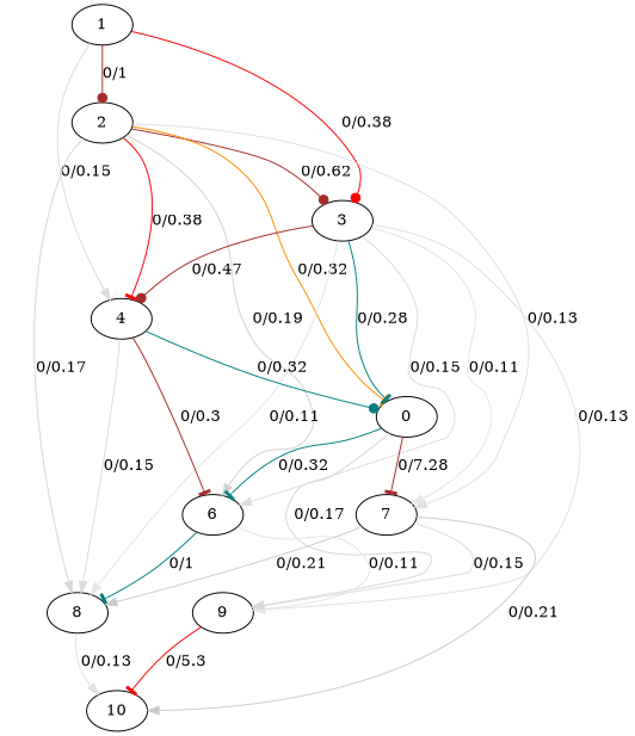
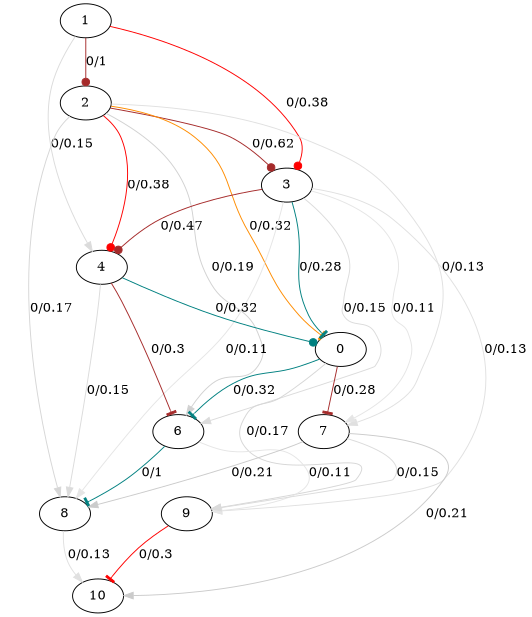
  digraph {
    edge [color=brown curved=1 "nb.mut"=0 weight=0.150943396226415]
    n1 [dates=18321 label=1]
    n2 [dates=18329 label=2]
    n3 [dates=18332.9433962264 label=3]
    n4 [dates=18333.9245283019 label=4]
    n5 [dates=18340.9433962264 label=0]
    n6 [dates=18345.8867924528 label=6]
    n7 [dates=18347 label=7]
    n8 [dates=18349.9811320755 label=8]
    n9 [dates=18355.9433962264 label=9]
    n10 [dates=18356.9245283019 label=10]
    n1 -> n2 [arrowhead=dot label="0/1" weight=1]
    n1 -> n3 [arrowhead=dot color=red label="0/0.38" weight=0.377358490566038]
    n1 -> n4 [color="#DBDBDB" label="0/0.15"]
    n2 -> n3 [arrowhead=dot label="0/0.62" weight=0.622641509433962]
-   n2 -> n4 [arrowhead=tee color=red label="0/0.38" weight=0.377358490566038]
+   n2 -> n4 [arrowhead=dot color=red label="0/0.38" weight=0.377358490566038]
    n2 -> n5 [arrowhead=tee color=darkorange label="0/0.32" weight=0.320754716981132]
    n2 -> n6 [color="#D1D1D1" label="0/0.19" weight=0.188679245283019]
    n2 -> n7 [color="#E0E0E0" label="0/0.13" weight=0.132075471698113]
    n2 -> n8 [color="#D6D6D6" label="0/0.17" weight=0.169811320754717]
    n3 -> n4 [arrowhead=dot label="0/0.47" weight=0.471698113207547]
    n3 -> n5 [arrowhead=tee color=teal label="0/0.28" weight=0.283018867924528]
    n3 -> n6 [color="#DBDBDB" label="0/0.15"]
    n3 -> n7 [color="#E5E5E5" label="0/0.11" weight=0.113207547169811]
    n3 -> n8 [color="#E5E5E5" label="0/0.11" weight=0.113207547169811]
    n3 -> n9 [color="#E0E0E0" label="0/0.13" weight=0.132075471698113]
    n4 -> n5 [arrowhead=dot color=teal label="0/0.32" weight=0.320754716981132]
    n4 -> n6 [arrowhead=tee label="0/0.3" weight=0.30188679245283]
    n4 -> n8 [color="#DBDBDB" label="0/0.15"]
    n5 -> n6 [arrowhead=tee color=teal label="0/0.32" weight=0.320754716981132]
-   n5 -> n7 [arrowhead=tee label="0/7.28" weight=0.283018867924528]
+   n5 -> n7 [arrowhead=tee label="0/0.28" weight=0.283018867924528]
    n5 -> n9 [color="#D6D6D6" label="0/0.17" weight=0.169811320754717]
    n6 -> n8 [arrowhead=tee color=teal label="0/1" weight=0.264150943396226]
    n6 -> n9 [color="#E5E5E5" label="0/0.11" weight=0.113207547169811]
    n7 -> n8 [color="#CBCBCB" label="0/0.21" weight=0.207547169811321]
    n7 -> n9 [color="#DBDBDB" label="0/0.15"]
    n7 -> n10 [color="#CBCBCB" label="0/0.21" weight=0.207547169811321]
    n8 -> n10 [color="#E0E0E0" label="0/0.13" weight=0.132075471698113]
-   n9 -> n10 [arrowhead=tee color=red label="0/5.3" weight=0.30188679245283]
+   n9 -> n10 [arrowhead=tee color=red label="0/0.3" weight=0.30188679245283]
  }
